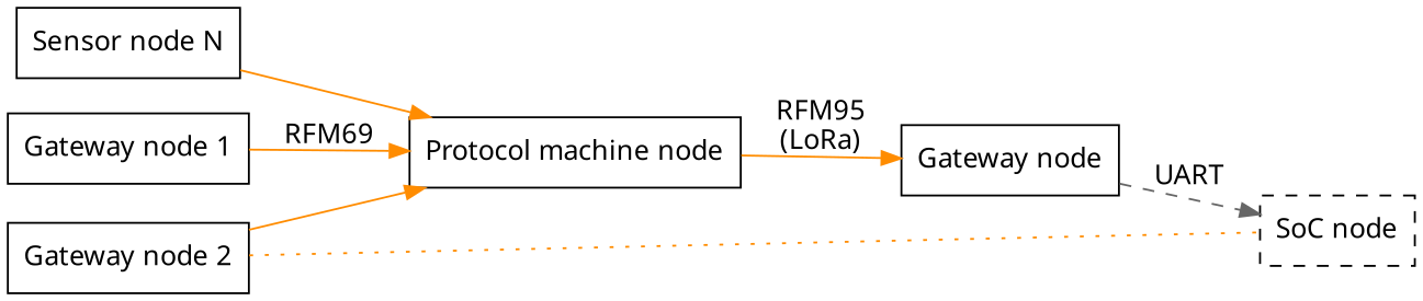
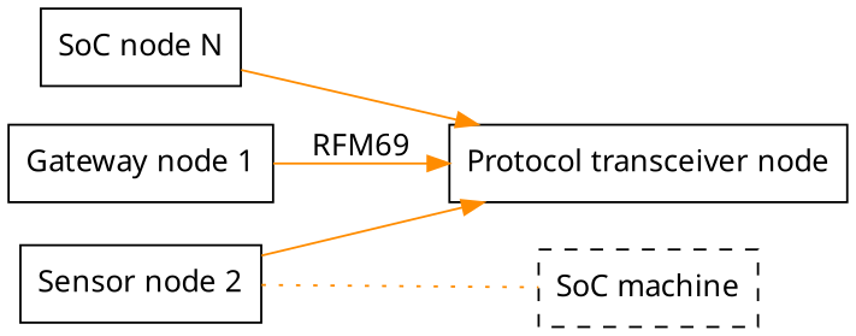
  digraph {
    rankdir=LR
    ranksep=0.5
    node [fontname=Verdana shape=box]
    edge [color=darkorange fontname=Verdana]
    n1 [label="Gateway node 1"]
-   n2 [label="Gateway node 2"]
-   n3 [label="Sensor node N"]
-   n4 [label="Protocol machine node"]
-   n5 [label="SoC node" style=dashed]
-   n6 [label="Gateway node"]
+   n2 [label="Sensor node 2"]
+   n3 [label="SoC node N"]
+   n4 [label="Protocol transceiver node"]
+   n5 [label="SoC machine" style=dashed]
    subgraph sub_1 {
      rank=same
      n1
      n2
      n3
    }
    n1 -> n4 [label=RFM69]
    n2 -> n4
    n2 -> n5 [dir=none style=dotted]
    n3 -> n4
-   n4 -> n6 [label="RFM95\n(LoRa)"]
-   n6 -> n5 [color=gray40 label=UART style=dashed]
  }
